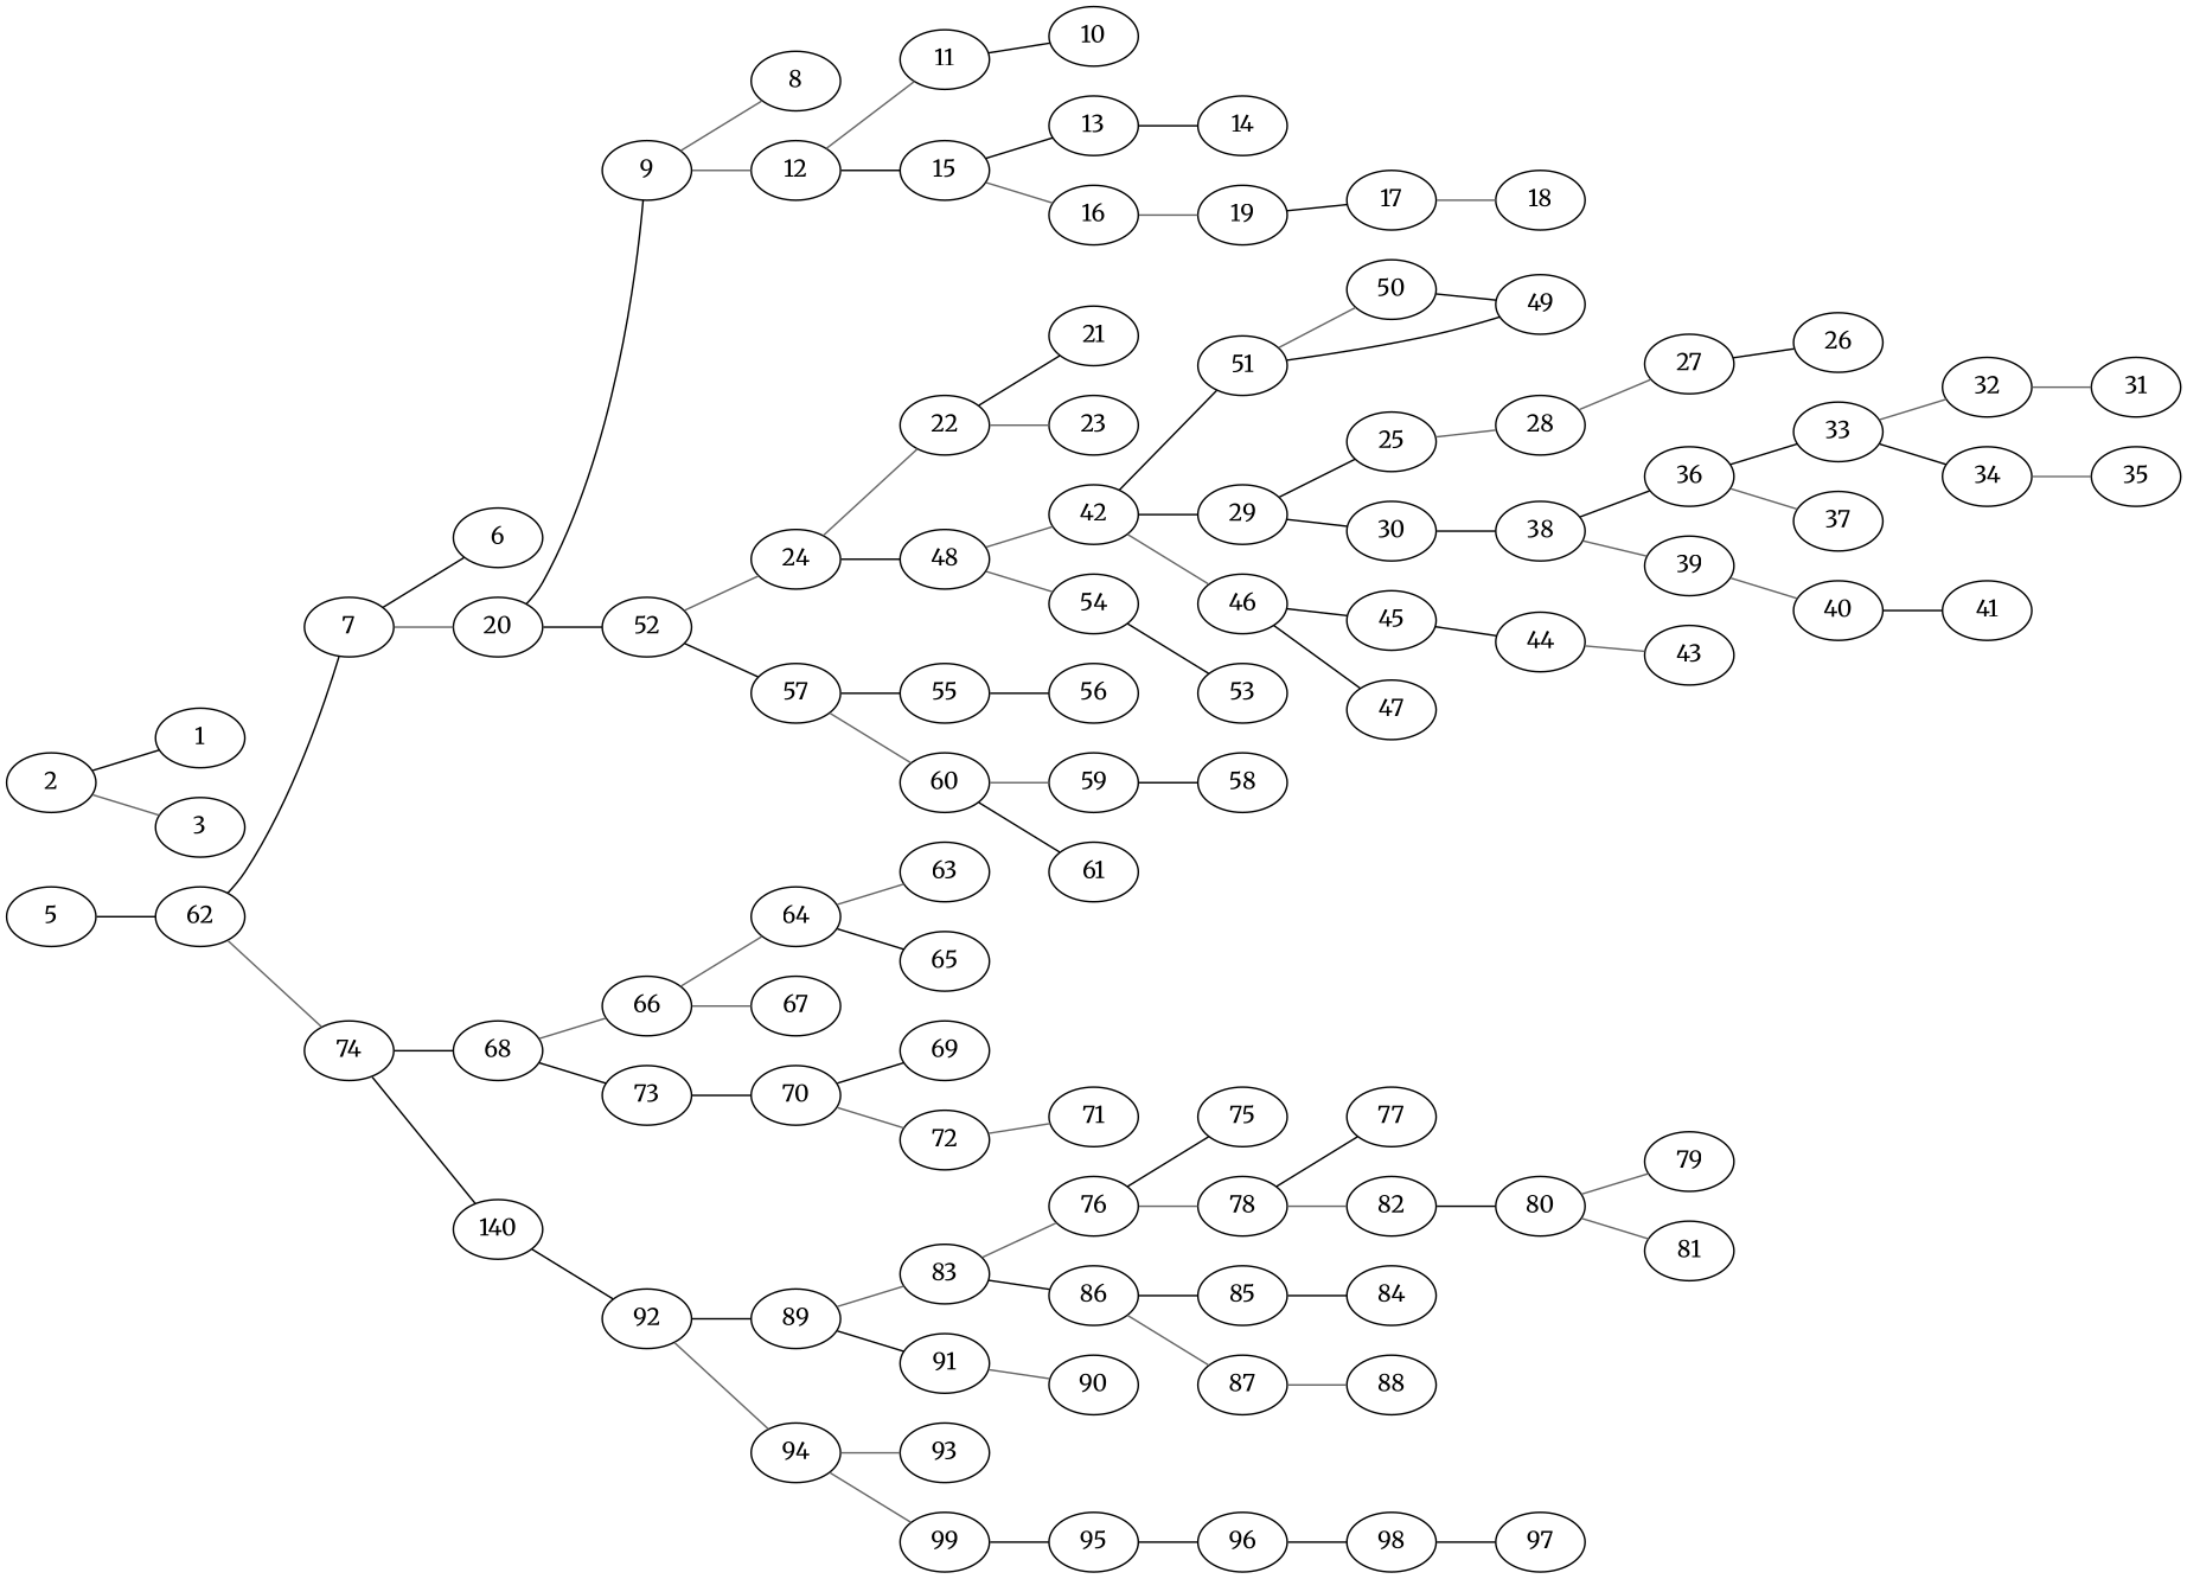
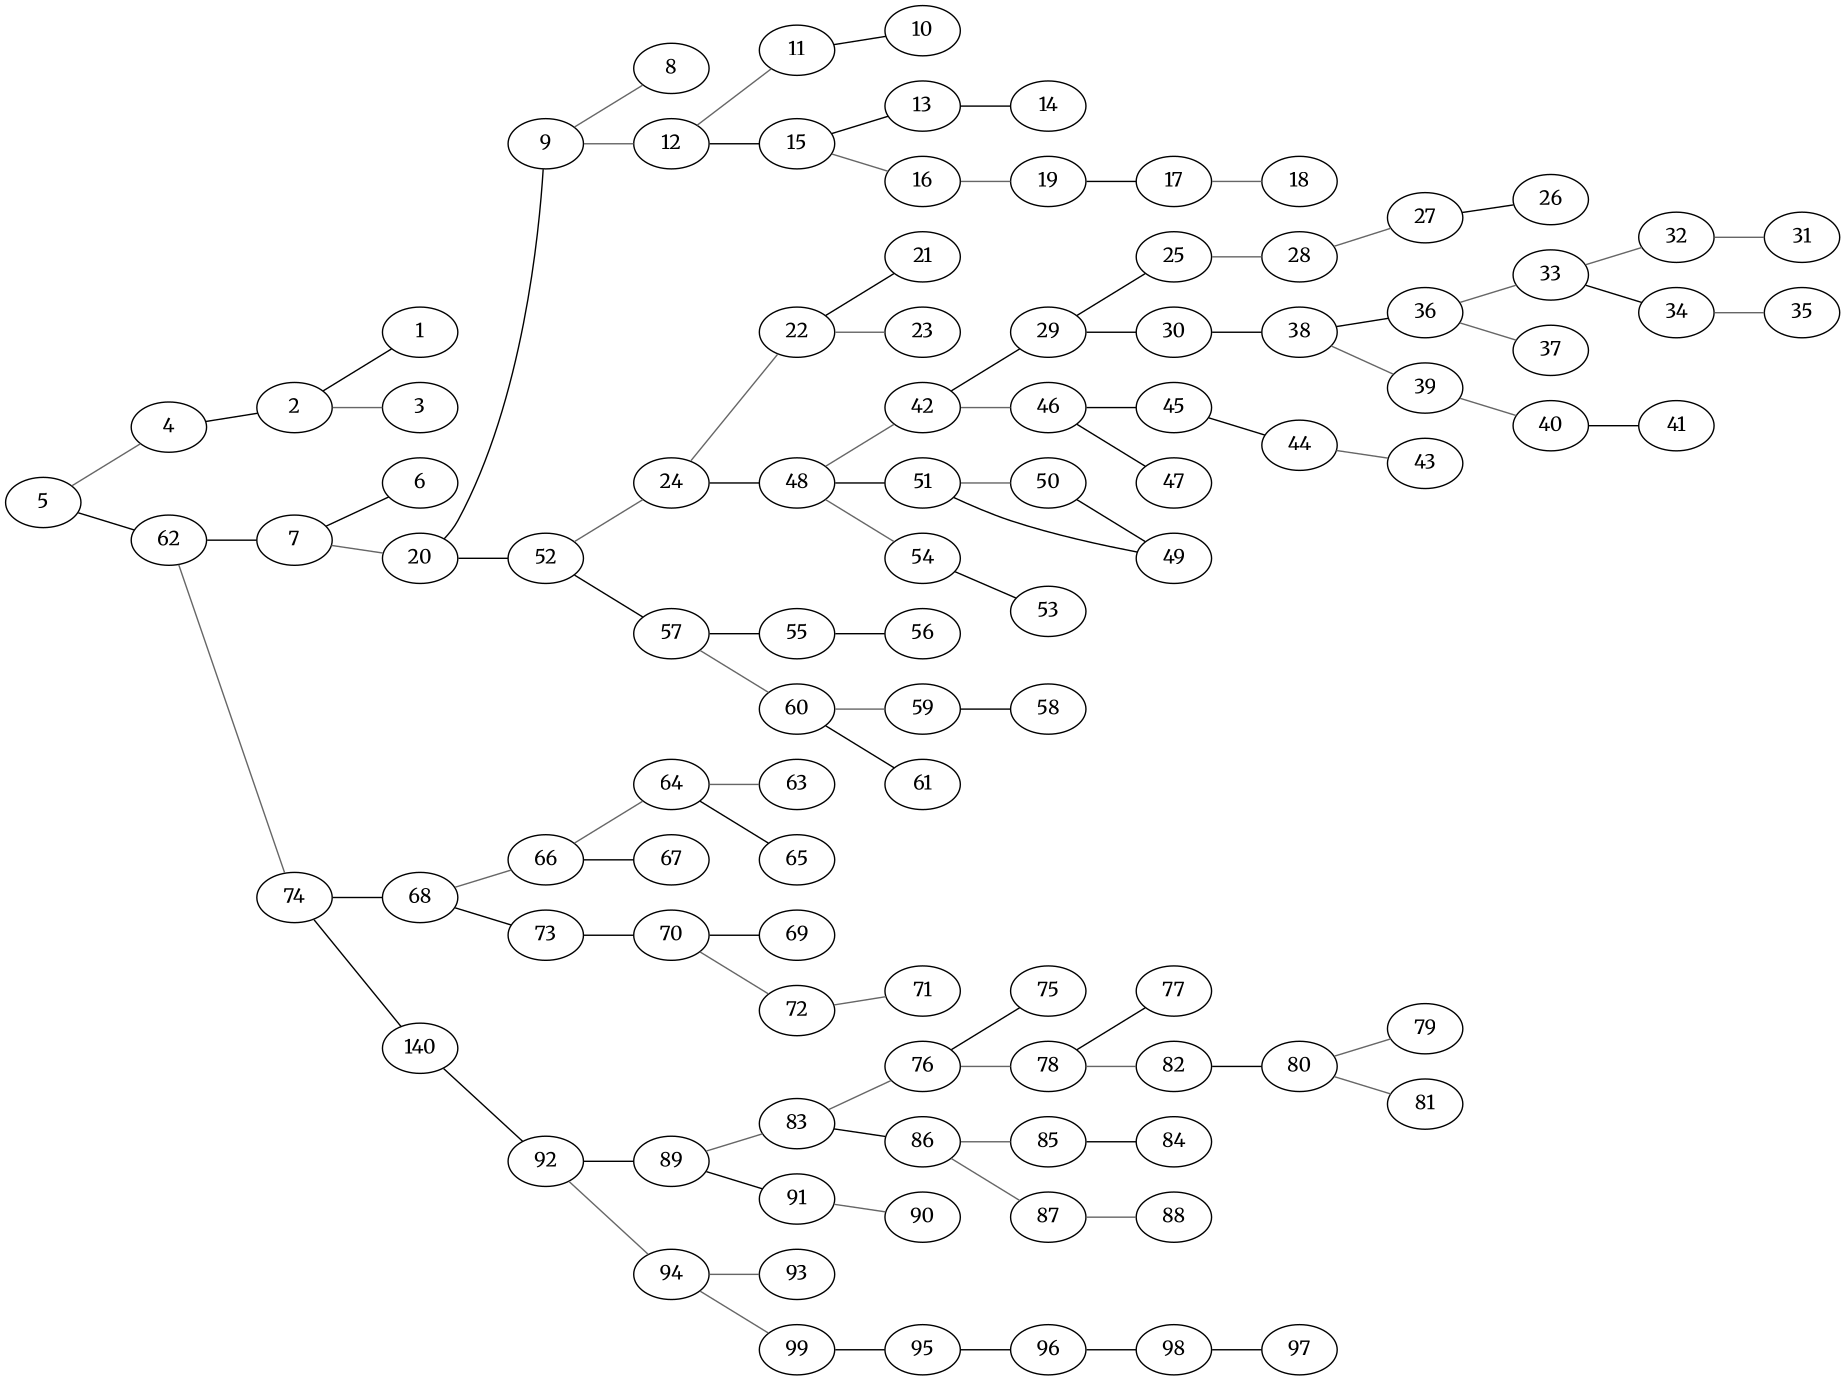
  graph {
    fontname=Merriweather
    rankdir=LR
    node [fontname=Merriweather]
    edge [color=black fontname=Merriweather]
    n1 [label=5]
+   n2 [label=4]
    n3 [label=62]
    n4 [label=2]
    n5 [label=7]
    n6 [label=74]
    n7 [label=1]
    n8 [label=3]
    n9 [label=6]
    n10 [label=20]
    n11 [label=68]
    n12 [label=140]
    n13 [label=9]
    n14 [label=52]
    n15 [label=66]
    n16 [label=73]
    n17 [label=92]
    n18 [label=8]
    n19 [label=12]
    n20 [label=24]
    n21 [label=57]
    n22 [label=11]
    n23 [label=15]
    n24 [label=22]
    n25 [label=48]
    n26 [label=55]
    n27 [label=60]
    n28 [label=10]
    n29 [label=13]
    n30 [label=16]
    n31 [label=14]
    n32 [label=19]
    n33 [label=17]
    n34 [label=18]
    n35 [label=21]
    n36 [label=23]
    n37 [label=42]
    n38 [label=51]
    n39 [label=54]
    n40 [label=56]
    n41 [label=59]
    n42 [label=61]
    n43 [label=29]
    n44 [label=46]
    n45 [label=50]
    n46 [label=49]
    n47 [label=25]
    n48 [label=30]
    n49 [label=45]
    n50 [label=47]
    n51 [label=28]
    n52 [label=38]
    n53 [label=44]
    n54 [label=27]
    n55 [label=36]
    n56 [label=39]
    n57 [label=26]
    n58 [label=33]
    n59 [label=37]
    n60 [label=40]
    n61 [label=32]
    n62 [label=34]
    n63 [label=41]
    n64 [label=31]
    n65 [label=35]
    n66 [label=43]
    n67 [label=53]
    n68 [label=58]
    n69 [label=64]
    n70 [label=67]
    n71 [label=70]
    n72 [label=89]
    n73 [label=94]
    n74 [label=63]
    n75 [label=65]
    n76 [label=69]
    n77 [label=72]
    n78 [label=71]
    n79 [label=83]
    n80 [label=91]
    n81 [label=93]
    n82 [label=99]
    n83 [label=76]
    n84 [label=86]
    n85 [label=90]
    n86 [label=95]
    n87 [label=75]
    n88 [label=78]
    n89 [label=85]
    n90 [label=87]
    n91 [label=77]
    n92 [label=82]
    n93 [label=84]
    n94 [label=88]
    n95 [label=80]
    n96 [label=79]
    n97 [label=81]
    n98 [label=96]
    n99 [label=98]
    n100 [label=97]
+   n1 -- n2 [color=gray40]
    n1 -- n3
+   n2 -- n4
    n3 -- n5
    n3 -- n6 [color=gray40]
    n4 -- n7
    n4 -- n8 [color=gray40]
    n5 -- n9
    n5 -- n10 [color=gray40]
    n6 -- n11
    n6 -- n12
    n10 -- n13
    n10 -- n14
    n11 -- n15 [color=gray40]
    n11 -- n16
    n12 -- n17
    n13 -- n18 [color=gray40]
    n13 -- n19 [color=gray40]
    n14 -- n20 [color=gray40]
    n14 -- n21
    n15 -- n69 [color=gray40]
-   n15 -- n70 [color=gray40]
+   n15 -- n70
    n16 -- n71
    n17 -- n72
    n17 -- n73 [color=gray40]
    n19 -- n22 [color=gray40]
    n19 -- n23
    n20 -- n24 [color=gray40]
    n20 -- n25
    n21 -- n26
    n21 -- n27 [color=gray40]
    n22 -- n28
    n23 -- n29
    n23 -- n30 [color=gray40]
    n24 -- n35
    n24 -- n36 [color=gray40]
    n25 -- n37 [color=gray40]
-   n37 -- n38
+   n25 -- n38
    n25 -- n39 [color=gray40]
    n26 -- n40
    n27 -- n41 [color=gray40]
    n27 -- n42
    n29 -- n31
    n30 -- n32 [color=gray40]
    n32 -- n33
    n33 -- n34 [color=gray40]
    n37 -- n43
    n37 -- n44 [color=gray40]
    n38 -- n45 [color=gray40]
    n38 -- n46
    n39 -- n67
    n41 -- n68
    n43 -- n47
    n43 -- n48
    n44 -- n49
    n44 -- n50
    n45 -- n46
    n47 -- n51 [color=gray40]
    n48 -- n52
    n49 -- n53
    n51 -- n54 [color=gray40]
    n52 -- n55
    n52 -- n56 [color=gray40]
    n53 -- n66 [color=gray40]
    n54 -- n57
-   n55 -- n58
+   n55 -- n58 [color=gray40]
    n55 -- n59 [color=gray40]
    n56 -- n60 [color=gray40]
    n58 -- n61 [color=gray40]
    n58 -- n62
    n60 -- n63
    n61 -- n64 [color=gray40]
    n62 -- n65 [color=gray40]
    n69 -- n74 [color=gray40]
    n69 -- n75
    n71 -- n76
    n71 -- n77 [color=gray40]
    n72 -- n79 [color=gray40]
    n72 -- n80
    n73 -- n81 [color=gray40]
    n73 -- n82 [color=gray40]
    n77 -- n78 [color=gray40]
    n79 -- n83 [color=gray40]
    n79 -- n84
    n80 -- n85 [color=gray40]
    n82 -- n86
    n83 -- n87
    n83 -- n88 [color=gray40]
-   n84 -- n89
+   n84 -- n89 [color=gray40]
    n84 -- n90 [color=gray40]
    n86 -- n98
    n88 -- n91
    n88 -- n92 [color=gray40]
    n89 -- n93
    n90 -- n94 [color=gray40]
    n92 -- n95
    n95 -- n96 [color=gray40]
    n95 -- n97 [color=gray40]
    n98 -- n99
    n99 -- n100
  }
